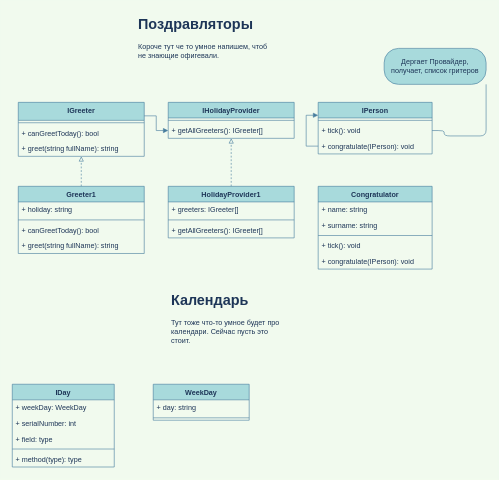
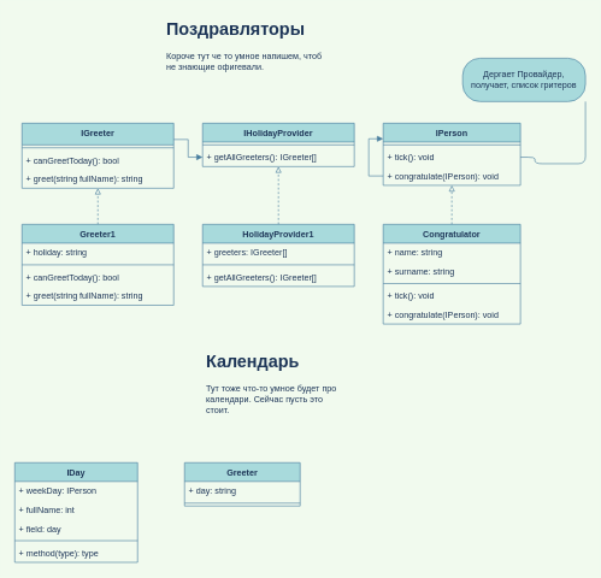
  <mxCell id="0" />
  <mxCell id="1" parent="0" />
  <mxCell id="2" value="&lt;h1&gt;Поздравляторы&lt;br&gt;&lt;/h1&gt;&lt;p&gt;Короче тут че то умное напишем, чтоб не знающие офигевали.&lt;br&gt;&lt;/p&gt;" style="text;html=1;strokeColor=none;fillColor=none;spacing=5;spacingTop=-20;whiteSpace=wrap;overflow=hidden;rounded=0;fontColor=#1D3557;" parent="1" vertex="1"><mxGeometry x="225" y="20" width="235" height="100" as="geometry" /></mxCell>
  <mxCell id="3" value="Дергает Провайдер, получает, список гритеров" style="rounded=1;whiteSpace=wrap;html=1;arcSize=40;fillColor=#A8DADC;strokeColor=#457B9D;fontColor=#1D3557;" parent="1" vertex="1"><mxGeometry x="640" y="80" width="170" height="60" as="geometry" /></mxCell>
  <mxCell id="4" value="" style="edgeStyle=orthogonalEdgeStyle;html=1;verticalAlign=bottom;endArrow=none;endSize=8;entryX=1;entryY=0.5;entryDx=0;entryDy=0;endFill=0;strokeColor=#457B9D;fontColor=#1D3557;labelBackgroundColor=#F1FAEE;" parent="1" source="3" target="16" edge="1"><mxGeometry relative="1" as="geometry"><mxPoint x="720" y="110" as="targetPoint" /><Array as="points"><mxPoint x="720" y="140" /><mxPoint x="810" y="140" /><mxPoint x="810" y="226" /><mxPoint x="740" y="226" /><mxPoint x="740" y="217" /></Array></mxGeometry></mxCell>
  <mxCell id="5" value="IGreeter" style="swimlane;fontStyle=1;align=center;verticalAlign=top;childLayout=stackLayout;horizontal=1;startSize=30;horizontalStack=0;resizeParent=1;resizeParentMax=0;resizeLast=0;collapsible=1;marginBottom=0;fillColor=#A8DADC;strokeColor=#457B9D;fontColor=#1D3557;" parent="1" vertex="1"><mxGeometry x="30" y="170" width="210" height="90" as="geometry" /></mxCell>
  <mxCell id="6" value="" style="line;strokeWidth=1;fillColor=none;align=left;verticalAlign=middle;spacingTop=-1;spacingLeft=3;spacingRight=3;rotatable=0;labelPosition=right;points=[];portConstraint=eastwest;strokeColor=#457B9D;fontColor=#1D3557;labelBackgroundColor=#F1FAEE;" parent="5" vertex="1"><mxGeometry y="30" width="210" height="8" as="geometry" /></mxCell>
  <mxCell id="7" value="+ canGreetToday(): bool" style="text;strokeColor=none;fillColor=none;align=left;verticalAlign=top;spacingLeft=4;spacingRight=4;overflow=hidden;rotatable=0;points=[[0,0.5],[1,0.5]];portConstraint=eastwest;fontColor=#1D3557;" parent="5" vertex="1"><mxGeometry y="38" width="210" height="26" as="geometry" /></mxCell>
  <mxCell id="8" value="+ greet(string fullName): string" style="text;strokeColor=none;fillColor=none;align=left;verticalAlign=top;spacingLeft=4;spacingRight=4;overflow=hidden;rotatable=0;points=[[0,0.5],[1,0.5]];portConstraint=eastwest;fontColor=#1D3557;" parent="5" vertex="1"><mxGeometry y="64" width="210" height="26" as="geometry" /></mxCell>
  <mxCell id="9" style="edgeStyle=orthogonalEdgeStyle;rounded=0;orthogonalLoop=1;jettySize=auto;html=1;entryX=0.5;entryY=1;entryDx=0;entryDy=0;dashed=1;endArrow=block;endFill=0;strokeColor=#457B9D;fontColor=#1D3557;labelBackgroundColor=#F1FAEE;" parent="1" source="31" target="5" edge="1"><mxGeometry relative="1" as="geometry" /></mxCell>
  <mxCell id="10" style="edgeStyle=orthogonalEdgeStyle;rounded=0;orthogonalLoop=1;jettySize=auto;html=1;entryX=0.5;entryY=1;entryDx=0;entryDy=0;dashed=1;endArrow=block;endFill=0;strokeColor=#457B9D;fontColor=#1D3557;labelBackgroundColor=#F1FAEE;" parent="1" source="36" target="11" edge="1"><mxGeometry relative="1" as="geometry" /></mxCell>
  <mxCell id="11" value="IHolidayProvider" style="swimlane;fontStyle=1;align=center;verticalAlign=top;childLayout=stackLayout;horizontal=1;startSize=26;horizontalStack=0;resizeParent=1;resizeParentMax=0;resizeLast=0;collapsible=1;marginBottom=0;fillColor=#A8DADC;strokeColor=#457B9D;fontColor=#1D3557;" parent="1" vertex="1"><mxGeometry x="280" y="170" width="210" height="60" as="geometry" /></mxCell>
  <mxCell id="12" value="" style="line;strokeWidth=1;fillColor=none;align=left;verticalAlign=middle;spacingTop=-1;spacingLeft=3;spacingRight=3;rotatable=0;labelPosition=right;points=[];portConstraint=eastwest;strokeColor=#457B9D;fontColor=#1D3557;labelBackgroundColor=#F1FAEE;" parent="11" vertex="1"><mxGeometry y="26" width="210" height="8" as="geometry" /></mxCell>
  <mxCell id="13" value="+ getAllGreeters(): IGreeter[]" style="text;strokeColor=none;fillColor=none;align=left;verticalAlign=top;spacingLeft=4;spacingRight=4;overflow=hidden;rotatable=0;points=[[0,0.5],[1,0.5]];portConstraint=eastwest;fontColor=#1D3557;" parent="11" vertex="1"><mxGeometry y="34" width="210" height="26" as="geometry" /></mxCell>
  <mxCell id="14" value="IPerson" style="swimlane;fontStyle=1;align=center;verticalAlign=top;childLayout=stackLayout;horizontal=1;startSize=26;horizontalStack=0;resizeParent=1;resizeParentMax=0;resizeLast=0;collapsible=1;marginBottom=0;fillColor=#A8DADC;strokeColor=#457B9D;fontColor=#1D3557;" parent="1" vertex="1"><mxGeometry x="530" y="170" width="190" height="86" as="geometry" /></mxCell>
  <mxCell id="15" value="" style="line;strokeWidth=1;fillColor=none;align=left;verticalAlign=middle;spacingTop=-1;spacingLeft=3;spacingRight=3;rotatable=0;labelPosition=right;points=[];portConstraint=eastwest;strokeColor=#457B9D;fontColor=#1D3557;labelBackgroundColor=#F1FAEE;" parent="14" vertex="1"><mxGeometry y="26" width="190" height="8" as="geometry" /></mxCell>
  <mxCell id="16" value="+ tick(): void" style="text;strokeColor=none;fillColor=none;align=left;verticalAlign=top;spacingLeft=4;spacingRight=4;overflow=hidden;rotatable=0;points=[[0,0.5],[1,0.5]];portConstraint=eastwest;fontColor=#1D3557;" parent="14" vertex="1"><mxGeometry y="34" width="190" height="26" as="geometry" /></mxCell>
  <mxCell id="17" style="edgeStyle=orthogonalEdgeStyle;rounded=0;orthogonalLoop=1;jettySize=auto;html=1;entryX=0;entryY=0.25;entryDx=0;entryDy=0;startArrow=none;startFill=0;endArrow=block;endFill=1;fontSize=12;strokeColor=#457B9D;fontColor=#1D3557;labelBackgroundColor=#F1FAEE;" parent="14" source="18" target="14" edge="1"><mxGeometry relative="1" as="geometry" /></mxCell>
  <mxCell id="18" value="+ congratulate(IPerson): void" style="text;strokeColor=none;fillColor=none;align=left;verticalAlign=top;spacingLeft=4;spacingRight=4;overflow=hidden;rotatable=0;points=[[0,0.5],[1,0.5]];portConstraint=eastwest;fontColor=#1D3557;" parent="14" vertex="1"><mxGeometry y="60" width="190" height="26" as="geometry" /></mxCell>
+ <mxCell id="19" style="edgeStyle=orthogonalEdgeStyle;rounded=0;orthogonalLoop=1;jettySize=auto;html=1;entryX=0.5;entryY=1;entryDx=0;entryDy=0;dashed=1;endArrow=block;endFill=0;strokeColor=#457B9D;fontColor=#1D3557;labelBackgroundColor=#F1FAEE;" parent="1" source="40" target="14" edge="1"><mxGeometry relative="1" as="geometry" /></mxCell>
  <mxCell id="20" style="edgeStyle=orthogonalEdgeStyle;rounded=0;orthogonalLoop=1;jettySize=auto;html=1;exitX=1;exitY=0.25;exitDx=0;exitDy=0;endArrow=block;endFill=1;strokeColor=#457B9D;fontColor=#1D3557;labelBackgroundColor=#F1FAEE;" parent="1" source="5" target="13" edge="1"><mxGeometry relative="1" as="geometry" /></mxCell>
  <mxCell id="21" value="&lt;h1&gt;Календарь&lt;/h1&gt;&lt;div&gt;Тут тоже что-то умное будет про календари. Сейчас пусть это стоит.&lt;br&gt;&lt;/div&gt;" style="text;html=1;strokeColor=none;fillColor=none;spacing=5;spacingTop=-20;whiteSpace=wrap;overflow=hidden;rounded=0;fontColor=#1D3557;" parent="1" vertex="1"><mxGeometry x="280" y="480" width="190" height="120" as="geometry" /></mxCell>
  <mxCell id="22" value="IDay" style="swimlane;fontStyle=1;align=center;verticalAlign=top;childLayout=stackLayout;horizontal=1;startSize=26;horizontalStack=0;resizeParent=1;resizeParentMax=0;resizeLast=0;collapsible=1;marginBottom=0;fillColor=#A8DADC;strokeColor=#457B9D;fontColor=#1D3557;" parent="1" vertex="1"><mxGeometry x="20" y="640" width="170" height="138" as="geometry" /></mxCell>
- <mxCell id="23" value="+ weekDay: WeekDay" style="text;strokeColor=none;fillColor=none;align=left;verticalAlign=top;spacingLeft=4;spacingRight=4;overflow=hidden;rotatable=0;points=[[0,0.5],[1,0.5]];portConstraint=eastwest;fontColor=#1D3557;" parent="22" vertex="1"><mxGeometry y="26" width="170" height="26" as="geometry" /></mxCell>
- <mxCell id="24" value="+ serialNumber: int" style="text;strokeColor=none;fillColor=none;align=left;verticalAlign=top;spacingLeft=4;spacingRight=4;overflow=hidden;rotatable=0;points=[[0,0.5],[1,0.5]];portConstraint=eastwest;fontColor=#1D3557;" parent="22" vertex="1"><mxGeometry y="52" width="170" height="26" as="geometry" /></mxCell>
- <mxCell id="25" value="+ field: type" style="text;strokeColor=none;fillColor=none;align=left;verticalAlign=top;spacingLeft=4;spacingRight=4;overflow=hidden;rotatable=0;points=[[0,0.5],[1,0.5]];portConstraint=eastwest;fontColor=#1D3557;" parent="22" vertex="1"><mxGeometry y="78" width="170" height="26" as="geometry" /></mxCell>
+ <mxCell id="23" value="+ weekDay: IPerson" style="text;strokeColor=none;fillColor=none;align=left;verticalAlign=top;spacingLeft=4;spacingRight=4;overflow=hidden;rotatable=0;points=[[0,0.5],[1,0.5]];portConstraint=eastwest;fontColor=#1D3557;" parent="22" vertex="1"><mxGeometry y="26" width="170" height="26" as="geometry" /></mxCell>
+ <mxCell id="24" value="+ fullName: int" style="text;strokeColor=none;fillColor=none;align=left;verticalAlign=top;spacingLeft=4;spacingRight=4;overflow=hidden;rotatable=0;points=[[0,0.5],[1,0.5]];portConstraint=eastwest;fontColor=#1D3557;" parent="22" vertex="1"><mxGeometry y="52" width="170" height="26" as="geometry" /></mxCell>
+ <mxCell id="25" value="+ field: day" style="text;strokeColor=none;fillColor=none;align=left;verticalAlign=top;spacingLeft=4;spacingRight=4;overflow=hidden;rotatable=0;points=[[0,0.5],[1,0.5]];portConstraint=eastwest;fontColor=#1D3557;" parent="22" vertex="1"><mxGeometry y="78" width="170" height="26" as="geometry" /></mxCell>
  <mxCell id="26" value="" style="line;strokeWidth=1;fillColor=none;align=left;verticalAlign=middle;spacingTop=-1;spacingLeft=3;spacingRight=3;rotatable=0;labelPosition=right;points=[];portConstraint=eastwest;strokeColor=#457B9D;fontColor=#1D3557;labelBackgroundColor=#F1FAEE;" parent="22" vertex="1"><mxGeometry y="104" width="170" height="8" as="geometry" /></mxCell>
  <mxCell id="27" value="+ method(type): type" style="text;strokeColor=none;fillColor=none;align=left;verticalAlign=top;spacingLeft=4;spacingRight=4;overflow=hidden;rotatable=0;points=[[0,0.5],[1,0.5]];portConstraint=eastwest;fontColor=#1D3557;" parent="22" vertex="1"><mxGeometry y="112" width="170" height="26" as="geometry" /></mxCell>
- <mxCell id="28" value="WeekDay" style="swimlane;fontStyle=1;align=center;verticalAlign=top;childLayout=stackLayout;horizontal=1;startSize=26;horizontalStack=0;resizeParent=1;resizeParentMax=0;resizeLast=0;collapsible=1;marginBottom=0;fillColor=#A8DADC;strokeColor=#457B9D;fontColor=#1D3557;" parent="1" vertex="1"><mxGeometry x="255" y="640" width="160" height="60" as="geometry" /></mxCell>
+ <mxCell id="28" value="Greeter" style="swimlane;fontStyle=1;align=center;verticalAlign=top;childLayout=stackLayout;horizontal=1;startSize=26;horizontalStack=0;resizeParent=1;resizeParentMax=0;resizeLast=0;collapsible=1;marginBottom=0;fillColor=#A8DADC;strokeColor=#457B9D;fontColor=#1D3557;" parent="1" vertex="1"><mxGeometry x="255" y="640" width="160" height="60" as="geometry" /></mxCell>
  <mxCell id="29" value="+ day: string" style="text;strokeColor=none;fillColor=none;align=left;verticalAlign=top;spacingLeft=4;spacingRight=4;overflow=hidden;rotatable=0;points=[[0,0.5],[1,0.5]];portConstraint=eastwest;fontColor=#1D3557;" parent="28" vertex="1"><mxGeometry y="26" width="160" height="26" as="geometry" /></mxCell>
  <mxCell id="30" value="" style="line;strokeWidth=1;fillColor=none;align=left;verticalAlign=middle;spacingTop=-1;spacingLeft=3;spacingRight=3;rotatable=0;labelPosition=right;points=[];portConstraint=eastwest;strokeColor=#457B9D;fontColor=#1D3557;labelBackgroundColor=#F1FAEE;" parent="28" vertex="1"><mxGeometry y="52" width="160" height="8" as="geometry" /></mxCell>
  <mxCell id="31" value="Greeter1" style="swimlane;fontStyle=1;align=center;verticalAlign=top;childLayout=stackLayout;horizontal=1;startSize=26;horizontalStack=0;resizeParent=1;resizeParentMax=0;resizeLast=0;collapsible=1;marginBottom=0;fillColor=#A8DADC;strokeColor=#457B9D;fontColor=#1D3557;" parent="1" vertex="1"><mxGeometry x="30" y="310" width="210" height="112" as="geometry" /></mxCell>
  <mxCell id="32" value="+ holiday: string" style="text;strokeColor=none;fillColor=none;align=left;verticalAlign=top;spacingLeft=4;spacingRight=4;overflow=hidden;rotatable=0;points=[[0,0.5],[1,0.5]];portConstraint=eastwest;fontColor=#1D3557;" parent="31" vertex="1"><mxGeometry y="26" width="210" height="26" as="geometry" /></mxCell>
  <mxCell id="33" value="" style="line;strokeWidth=1;fillColor=none;align=left;verticalAlign=middle;spacingTop=-1;spacingLeft=3;spacingRight=3;rotatable=0;labelPosition=right;points=[];portConstraint=eastwest;strokeColor=#457B9D;fontColor=#1D3557;labelBackgroundColor=#F1FAEE;" parent="31" vertex="1"><mxGeometry y="52" width="210" height="8" as="geometry" /></mxCell>
  <mxCell id="34" value="+ canGreetToday(): bool" style="text;strokeColor=none;fillColor=none;align=left;verticalAlign=top;spacingLeft=4;spacingRight=4;overflow=hidden;rotatable=0;points=[[0,0.5],[1,0.5]];portConstraint=eastwest;fontColor=#1D3557;" parent="31" vertex="1"><mxGeometry y="60" width="210" height="26" as="geometry" /></mxCell>
  <mxCell id="35" value="+ greet(string fullName): string" style="text;strokeColor=none;fillColor=none;align=left;verticalAlign=top;spacingLeft=4;spacingRight=4;overflow=hidden;rotatable=0;points=[[0,0.5],[1,0.5]];portConstraint=eastwest;fontColor=#1D3557;" parent="31" vertex="1"><mxGeometry y="86" width="210" height="26" as="geometry" /></mxCell>
  <mxCell id="36" value="HolidayProvider1" style="swimlane;fontStyle=1;align=center;verticalAlign=top;childLayout=stackLayout;horizontal=1;startSize=26;horizontalStack=0;resizeParent=1;resizeParentMax=0;resizeLast=0;collapsible=1;marginBottom=0;fillColor=#A8DADC;strokeColor=#457B9D;fontColor=#1D3557;" parent="1" vertex="1"><mxGeometry x="280" y="310" width="210" height="86" as="geometry" /></mxCell>
  <mxCell id="37" value="+ greeters: IGreeter[]" style="text;strokeColor=none;fillColor=none;align=left;verticalAlign=top;spacingLeft=4;spacingRight=4;overflow=hidden;rotatable=0;points=[[0,0.5],[1,0.5]];portConstraint=eastwest;fontColor=#1D3557;" parent="36" vertex="1"><mxGeometry y="26" width="210" height="26" as="geometry" /></mxCell>
  <mxCell id="38" value="" style="line;strokeWidth=1;fillColor=none;align=left;verticalAlign=middle;spacingTop=-1;spacingLeft=3;spacingRight=3;rotatable=0;labelPosition=right;points=[];portConstraint=eastwest;strokeColor=#457B9D;fontColor=#1D3557;labelBackgroundColor=#F1FAEE;" parent="36" vertex="1"><mxGeometry y="52" width="210" height="8" as="geometry" /></mxCell>
  <mxCell id="39" value="+ getAllGreeters(): IGreeter[]" style="text;strokeColor=none;fillColor=none;align=left;verticalAlign=top;spacingLeft=4;spacingRight=4;overflow=hidden;rotatable=0;points=[[0,0.5],[1,0.5]];portConstraint=eastwest;fontColor=#1D3557;" parent="36" vertex="1"><mxGeometry y="60" width="210" height="26" as="geometry" /></mxCell>
  <mxCell id="40" value="Congratulator" style="swimlane;fontStyle=1;align=center;verticalAlign=top;childLayout=stackLayout;horizontal=1;startSize=26;horizontalStack=0;resizeParent=1;resizeParentMax=0;resizeLast=0;collapsible=1;marginBottom=0;fillColor=#A8DADC;strokeColor=#457B9D;fontColor=#1D3557;" parent="1" vertex="1"><mxGeometry x="530" y="310" width="190" height="138" as="geometry" /></mxCell>
  <mxCell id="41" value="+ name: string" style="text;strokeColor=none;fillColor=none;align=left;verticalAlign=top;spacingLeft=4;spacingRight=4;overflow=hidden;rotatable=0;points=[[0,0.5],[1,0.5]];portConstraint=eastwest;fontColor=#1D3557;" parent="40" vertex="1"><mxGeometry y="26" width="190" height="26" as="geometry" /></mxCell>
  <mxCell id="42" value="+ surname: string" style="text;strokeColor=none;fillColor=none;align=left;verticalAlign=top;spacingLeft=4;spacingRight=4;overflow=hidden;rotatable=0;points=[[0,0.5],[1,0.5]];portConstraint=eastwest;fontColor=#1D3557;" parent="40" vertex="1"><mxGeometry y="52" width="190" height="26" as="geometry" /></mxCell>
  <mxCell id="43" value="" style="line;strokeWidth=1;fillColor=none;align=left;verticalAlign=middle;spacingTop=-1;spacingLeft=3;spacingRight=3;rotatable=0;labelPosition=right;points=[];portConstraint=eastwest;strokeColor=#457B9D;fontColor=#1D3557;labelBackgroundColor=#F1FAEE;" parent="40" vertex="1"><mxGeometry y="78" width="190" height="8" as="geometry" /></mxCell>
  <mxCell id="44" value="+ tick(): void" style="text;strokeColor=none;fillColor=none;align=left;verticalAlign=top;spacingLeft=4;spacingRight=4;overflow=hidden;rotatable=0;points=[[0,0.5],[1,0.5]];portConstraint=eastwest;fontColor=#1D3557;" parent="40" vertex="1"><mxGeometry y="86" width="190" height="26" as="geometry" /></mxCell>
  <mxCell id="45" value="+ congratulate(IPerson): void" style="text;strokeColor=none;fillColor=none;align=left;verticalAlign=top;spacingLeft=4;spacingRight=4;overflow=hidden;rotatable=0;points=[[0,0.5],[1,0.5]];portConstraint=eastwest;fontColor=#1D3557;" parent="40" vertex="1"><mxGeometry y="112" width="190" height="26" as="geometry" /></mxCell>
